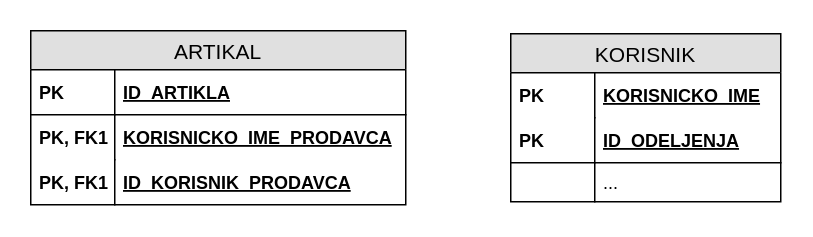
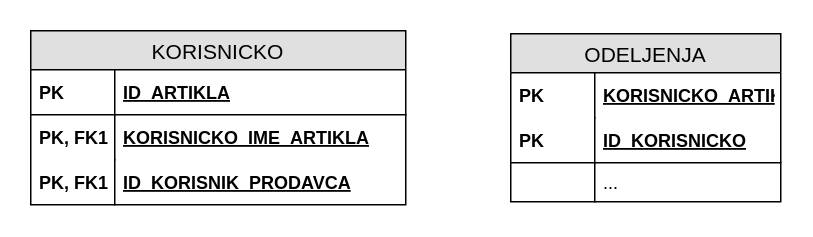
  <mxCell id="0" />
  <mxCell id="1" parent="0" />
- <mxCell id="2" value="KORISNIK" style="swimlane;fontStyle=0;childLayout=stackLayout;horizontal=1;startSize=26;fillColor=#e0e0e0;horizontalStack=0;resizeParent=1;resizeParentMax=0;resizeLast=0;collapsible=1;marginBottom=0;swimlaneFillColor=#ffffff;align=center;fontSize=14;" vertex="1" parent="1"><mxGeometry x="340" y="22" width="180" height="112" as="geometry" /></mxCell>
- <mxCell id="3" value="KORISNICKO_IME" style="shape=partialRectangle;top=0;left=0;right=0;bottom=0;align=left;verticalAlign=middle;fillColor=none;spacingLeft=60;spacingRight=4;overflow=hidden;rotatable=0;points=[[0,0.5],[1,0.5]];portConstraint=eastwest;dropTarget=0;fontStyle=5;fontSize=12;" vertex="1" parent="2"><mxGeometry y="26" width="180" height="30" as="geometry" /></mxCell>
+ <mxCell id="2" value="ODELJENJA" style="swimlane;fontStyle=0;childLayout=stackLayout;horizontal=1;startSize=26;fillColor=#e0e0e0;horizontalStack=0;resizeParent=1;resizeParentMax=0;resizeLast=0;collapsible=1;marginBottom=0;swimlaneFillColor=#ffffff;align=center;fontSize=14;" vertex="1" parent="1"><mxGeometry x="340" y="22" width="180" height="112" as="geometry" /></mxCell>
+ <mxCell id="3" value="KORISNICKO_ARTIKLA" style="shape=partialRectangle;top=0;left=0;right=0;bottom=0;align=left;verticalAlign=middle;fillColor=none;spacingLeft=60;spacingRight=4;overflow=hidden;rotatable=0;points=[[0,0.5],[1,0.5]];portConstraint=eastwest;dropTarget=0;fontStyle=5;fontSize=12;" vertex="1" parent="2"><mxGeometry y="26" width="180" height="30" as="geometry" /></mxCell>
  <mxCell id="4" value="PK" style="shape=partialRectangle;fontStyle=1;top=0;left=0;bottom=0;fillColor=none;align=left;verticalAlign=middle;spacingLeft=4;spacingRight=4;overflow=hidden;rotatable=0;points=[];portConstraint=eastwest;part=1;fontSize=12;" vertex="1" connectable="0" parent="3"><mxGeometry width="56" height="30" as="geometry" /></mxCell>
- <mxCell id="5" value="ID_ODELJENJA" style="shape=partialRectangle;top=0;left=0;right=0;bottom=1;align=left;verticalAlign=middle;fillColor=none;spacingLeft=60;spacingRight=4;overflow=hidden;rotatable=0;points=[[0,0.5],[1,0.5]];portConstraint=eastwest;dropTarget=0;fontStyle=5;fontSize=12;" vertex="1" parent="2"><mxGeometry y="56" width="180" height="30" as="geometry" /></mxCell>
+ <mxCell id="5" value="ID_KORISNICKO" style="shape=partialRectangle;top=0;left=0;right=0;bottom=1;align=left;verticalAlign=middle;fillColor=none;spacingLeft=60;spacingRight=4;overflow=hidden;rotatable=0;points=[[0,0.5],[1,0.5]];portConstraint=eastwest;dropTarget=0;fontStyle=5;fontSize=12;" vertex="1" parent="2"><mxGeometry y="56" width="180" height="30" as="geometry" /></mxCell>
  <mxCell id="6" value="PK" style="shape=partialRectangle;fontStyle=1;top=0;left=0;bottom=0;fillColor=none;align=left;verticalAlign=middle;spacingLeft=4;spacingRight=4;overflow=hidden;rotatable=0;points=[];portConstraint=eastwest;part=1;fontSize=12;" vertex="1" connectable="0" parent="5"><mxGeometry width="56" height="30" as="geometry" /></mxCell>
  <mxCell id="7" value="..." style="shape=partialRectangle;top=0;left=0;right=0;bottom=0;align=left;verticalAlign=top;fillColor=none;spacingLeft=60;spacingRight=4;overflow=hidden;rotatable=0;points=[[0,0.5],[1,0.5]];portConstraint=eastwest;dropTarget=0;fontSize=12;" vertex="1" parent="2"><mxGeometry y="86" width="180" height="26" as="geometry" /></mxCell>
  <mxCell id="8" value="" style="shape=partialRectangle;top=0;left=0;bottom=0;fillColor=none;align=left;verticalAlign=top;spacingLeft=4;spacingRight=4;overflow=hidden;rotatable=0;points=[];portConstraint=eastwest;part=1;fontSize=12;" vertex="1" connectable="0" parent="7"><mxGeometry width="56" height="26" as="geometry" /></mxCell>
- <mxCell id="9" value="ARTIKAL" style="swimlane;fontStyle=0;childLayout=stackLayout;horizontal=1;startSize=26;fillColor=#e0e0e0;horizontalStack=0;resizeParent=1;resizeParentMax=0;resizeLast=0;collapsible=1;marginBottom=0;swimlaneFillColor=#ffffff;align=center;fontSize=14;" vertex="1" parent="1"><mxGeometry x="20" y="20" width="250" height="116" as="geometry" /></mxCell>
+ <mxCell id="9" value="KORISNICKO" style="swimlane;fontStyle=0;childLayout=stackLayout;horizontal=1;startSize=26;fillColor=#e0e0e0;horizontalStack=0;resizeParent=1;resizeParentMax=0;resizeLast=0;collapsible=1;marginBottom=0;swimlaneFillColor=#ffffff;align=center;fontSize=14;" vertex="1" parent="1"><mxGeometry x="20" y="20" width="250" height="116" as="geometry" /></mxCell>
  <mxCell id="10" value="ID_ARTIKLA" style="shape=partialRectangle;top=0;left=0;right=0;bottom=1;align=left;verticalAlign=middle;fillColor=none;spacingLeft=60;spacingRight=4;overflow=hidden;rotatable=0;points=[[0,0.5],[1,0.5]];portConstraint=eastwest;dropTarget=0;fontStyle=5;fontSize=12;" vertex="1" parent="9"><mxGeometry y="26" width="250" height="30" as="geometry" /></mxCell>
  <mxCell id="11" value="PK" style="shape=partialRectangle;fontStyle=1;top=0;left=0;bottom=0;fillColor=none;align=left;verticalAlign=middle;spacingLeft=4;spacingRight=4;overflow=hidden;rotatable=0;points=[];portConstraint=eastwest;part=1;fontSize=12;" vertex="1" connectable="0" parent="10"><mxGeometry width="56" height="30" as="geometry" /></mxCell>
- <mxCell id="12" value="KORISNICKO_IME_PRODAVCA" style="shape=partialRectangle;top=0;left=0;right=0;bottom=0;align=left;verticalAlign=middle;fillColor=none;spacingLeft=60;spacingRight=4;overflow=hidden;rotatable=0;points=[[0,0.5],[1,0.5]];portConstraint=eastwest;dropTarget=0;fontStyle=5;fontSize=12;" vertex="1" parent="9"><mxGeometry y="56" width="250" height="30" as="geometry" /></mxCell>
+ <mxCell id="12" value="KORISNICKO_IME_ARTIKLA" style="shape=partialRectangle;top=0;left=0;right=0;bottom=0;align=left;verticalAlign=middle;fillColor=none;spacingLeft=60;spacingRight=4;overflow=hidden;rotatable=0;points=[[0,0.5],[1,0.5]];portConstraint=eastwest;dropTarget=0;fontStyle=5;fontSize=12;" vertex="1" parent="9"><mxGeometry y="56" width="250" height="30" as="geometry" /></mxCell>
  <mxCell id="13" value="PK, FK1" style="shape=partialRectangle;fontStyle=1;top=0;left=0;bottom=0;fillColor=none;align=left;verticalAlign=middle;spacingLeft=4;spacingRight=4;overflow=hidden;rotatable=0;points=[];portConstraint=eastwest;part=1;fontSize=12;" vertex="1" connectable="0" parent="12"><mxGeometry width="56" height="30" as="geometry" /></mxCell>
  <mxCell id="14" value="ID_KORISNIK_PRODAVCA" style="shape=partialRectangle;top=0;left=0;right=0;bottom=0;align=left;verticalAlign=middle;fillColor=none;spacingLeft=60;spacingRight=4;overflow=hidden;rotatable=0;points=[[0,0.5],[1,0.5]];portConstraint=eastwest;dropTarget=0;fontStyle=5;fontSize=12;" vertex="1" parent="9"><mxGeometry y="86" width="250" height="30" as="geometry" /></mxCell>
  <mxCell id="15" value="PK, FK1" style="shape=partialRectangle;fontStyle=1;top=0;left=0;bottom=0;fillColor=none;align=left;verticalAlign=middle;spacingLeft=4;spacingRight=4;overflow=hidden;rotatable=0;points=[];portConstraint=eastwest;part=1;fontSize=12;" vertex="1" connectable="0" parent="14"><mxGeometry width="56" height="30" as="geometry" /></mxCell>
